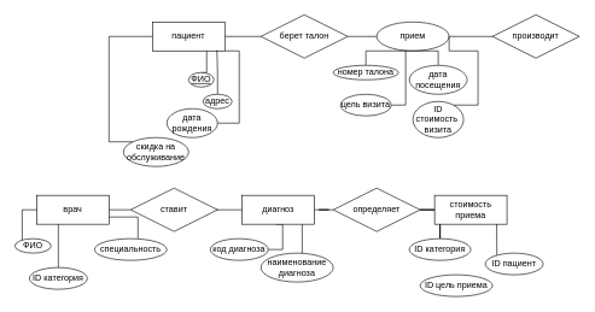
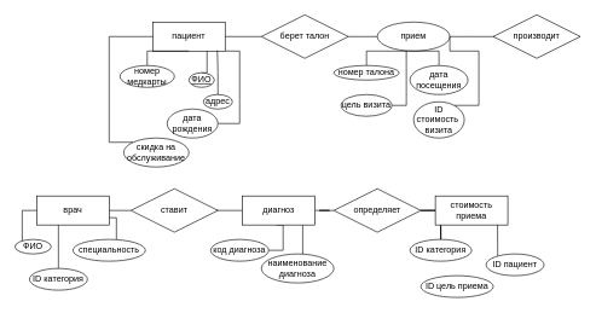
  <mxCell id="0" />
  <mxCell id="1" parent="0" />
  <mxCell id="2" style="edgeStyle=orthogonalEdgeStyle;rounded=0;orthogonalLoop=1;jettySize=auto;html=1;entryX=0;entryY=0.5;entryDx=0;entryDy=0;endArrow=none;endFill=0;" edge="1" parent="1" source="3" target="5"><mxGeometry relative="1" as="geometry" /></mxCell>
  <mxCell id="3" value="пациент" style="whiteSpace=wrap;html=1;align=center;" vertex="1" parent="1"><mxGeometry x="210" y="30" width="100" height="40" as="geometry" /></mxCell>
  <mxCell id="4" style="edgeStyle=orthogonalEdgeStyle;rounded=0;orthogonalLoop=1;jettySize=auto;html=1;endArrow=none;endFill=0;" edge="1" parent="1" source="5" target="17"><mxGeometry relative="1" as="geometry" /></mxCell>
  <mxCell id="5" value="берет талон" style="shape=rhombus;perimeter=rhombusPerimeter;whiteSpace=wrap;html=1;align=center;" vertex="1" parent="1"><mxGeometry x="360" y="20" width="120" height="60" as="geometry" /></mxCell>
+ <mxCell id="6" style="edgeStyle=orthogonalEdgeStyle;rounded=0;orthogonalLoop=1;jettySize=auto;html=1;endArrow=none;endFill=0;" edge="1" parent="1" source="7" target="3"><mxGeometry relative="1" as="geometry" /></mxCell>
+ <mxCell id="7" value="номер медкарты" style="ellipse;whiteSpace=wrap;html=1;align=center;" vertex="1" parent="1"><mxGeometry x="165" y="90" width="75" height="30" as="geometry" /></mxCell>
  <mxCell id="8" style="edgeStyle=orthogonalEdgeStyle;rounded=0;orthogonalLoop=1;jettySize=auto;html=1;exitX=0.5;exitY=0;exitDx=0;exitDy=0;entryX=0.75;entryY=1;entryDx=0;entryDy=0;endArrow=none;endFill=0;" edge="1" parent="1" source="9" target="3"><mxGeometry relative="1" as="geometry" /></mxCell>
  <mxCell id="9" value="ФИО" style="ellipse;whiteSpace=wrap;html=1;align=center;fontStyle=4;" vertex="1" parent="1"><mxGeometry x="260" y="100" width="35" height="20" as="geometry" /></mxCell>
  <mxCell id="10" style="edgeStyle=orthogonalEdgeStyle;rounded=0;orthogonalLoop=1;jettySize=auto;html=1;entryX=1;entryY=1;entryDx=0;entryDy=0;endArrow=none;endFill=0;" edge="1" parent="1" source="11" target="3"><mxGeometry relative="1" as="geometry"><Array as="points"><mxPoint x="330" y="170" /><mxPoint x="330" y="70" /></Array></mxGeometry></mxCell>
  <mxCell id="11" value="дата рождения" style="ellipse;whiteSpace=wrap;html=1;align=center;" vertex="1" parent="1"><mxGeometry x="230" y="150" width="70" height="40" as="geometry" /></mxCell>
  <mxCell id="12" style="edgeStyle=orthogonalEdgeStyle;rounded=0;orthogonalLoop=1;jettySize=auto;html=1;entryX=0.892;entryY=0.975;entryDx=0;entryDy=0;entryPerimeter=0;endArrow=none;endFill=0;" edge="1" parent="1" source="13" target="3"><mxGeometry relative="1" as="geometry" /></mxCell>
  <mxCell id="13" value="адрес" style="ellipse;whiteSpace=wrap;html=1;align=center;" vertex="1" parent="1"><mxGeometry x="280" y="130" width="40" height="20" as="geometry" /></mxCell>
  <mxCell id="14" style="edgeStyle=orthogonalEdgeStyle;rounded=0;orthogonalLoop=1;jettySize=auto;html=1;exitX=0;exitY=0;exitDx=0;exitDy=0;entryX=0;entryY=0.5;entryDx=0;entryDy=0;endArrow=none;endFill=0;" edge="1" parent="1" source="15" target="3"><mxGeometry relative="1" as="geometry"><Array as="points"><mxPoint x="150" y="196" /><mxPoint x="150" y="50" /></Array></mxGeometry></mxCell>
  <mxCell id="15" value="скидка на обслуживание" style="ellipse;whiteSpace=wrap;html=1;align=center;" vertex="1" parent="1"><mxGeometry x="170" y="190" width="90" height="40" as="geometry" /></mxCell>
  <mxCell id="16" style="edgeStyle=orthogonalEdgeStyle;rounded=0;orthogonalLoop=1;jettySize=auto;html=1;exitX=1;exitY=0.5;exitDx=0;exitDy=0;endArrow=none;endFill=0;" edge="1" parent="1" source="17"><mxGeometry relative="1" as="geometry"><mxPoint x="681" y="50" as="targetPoint" /></mxGeometry></mxCell>
  <mxCell id="17" value="прием" style="ellipse;whiteSpace=wrap;html=1;align=center;" vertex="1" parent="1"><mxGeometry x="520" y="30" width="100" height="40" as="geometry" /></mxCell>
  <mxCell id="18" style="edgeStyle=orthogonalEdgeStyle;rounded=0;orthogonalLoop=1;jettySize=auto;html=1;endArrow=none;endFill=0;" edge="1" parent="1" source="19" target="17"><mxGeometry relative="1" as="geometry" /></mxCell>
  <mxCell id="19" value="номер талона" style="ellipse;whiteSpace=wrap;html=1;align=center;" vertex="1" parent="1"><mxGeometry x="460" y="90" width="90" height="20" as="geometry" /></mxCell>
  <mxCell id="20" style="edgeStyle=orthogonalEdgeStyle;rounded=0;orthogonalLoop=1;jettySize=auto;html=1;endArrow=none;endFill=0;" edge="1" parent="1" source="21" target="17"><mxGeometry relative="1" as="geometry" /></mxCell>
  <mxCell id="21" value="дата посещения" style="ellipse;whiteSpace=wrap;html=1;align=center;" vertex="1" parent="1"><mxGeometry x="565" y="90" width="80" height="40" as="geometry" /></mxCell>
  <mxCell id="22" style="edgeStyle=orthogonalEdgeStyle;rounded=0;orthogonalLoop=1;jettySize=auto;html=1;endArrow=none;endFill=0;" edge="1" parent="1" source="23" target="17"><mxGeometry relative="1" as="geometry"><Array as="points"><mxPoint x="560" y="145" /></Array></mxGeometry></mxCell>
  <mxCell id="23" value="цель визита" style="ellipse;whiteSpace=wrap;html=1;align=center;" vertex="1" parent="1"><mxGeometry x="470" y="130" width="70" height="30" as="geometry" /></mxCell>
  <mxCell id="24" style="edgeStyle=orthogonalEdgeStyle;rounded=0;orthogonalLoop=1;jettySize=auto;html=1;entryX=1;entryY=0.5;entryDx=0;entryDy=0;endArrow=none;endFill=0;" edge="1" parent="1" source="25" target="17"><mxGeometry relative="1" as="geometry"><Array as="points"><mxPoint x="660" y="145" /><mxPoint x="660" y="70" /><mxPoint x="620" y="70" /></Array></mxGeometry></mxCell>
  <mxCell id="25" value="ID стоимость&amp;nbsp; визита" style="ellipse;whiteSpace=wrap;html=1;align=center;" vertex="1" parent="1"><mxGeometry x="570" y="140" width="70" height="50" as="geometry" /></mxCell>
  <mxCell id="26" style="edgeStyle=orthogonalEdgeStyle;rounded=0;orthogonalLoop=1;jettySize=auto;html=1;entryX=0;entryY=0.5;entryDx=0;entryDy=0;endArrow=none;endFill=0;" edge="1" parent="1"><mxGeometry relative="1" as="geometry"><mxPoint x="270" y="290" as="sourcePoint" /><mxPoint x="334" y="290" as="targetPoint" /></mxGeometry></mxCell>
  <mxCell id="27" style="edgeStyle=orthogonalEdgeStyle;rounded=0;orthogonalLoop=1;jettySize=auto;html=1;endArrow=none;endFill=0;" edge="1" parent="1" source="28"><mxGeometry relative="1" as="geometry"><mxPoint x="380.5" y="305" as="targetPoint" /></mxGeometry></mxCell>
  <mxCell id="28" value="код диагноза" style="ellipse;whiteSpace=wrap;html=1;align=center;" vertex="1" parent="1"><mxGeometry x="290" y="330" width="80" height="30" as="geometry" /></mxCell>
  <mxCell id="29" style="edgeStyle=orthogonalEdgeStyle;rounded=0;orthogonalLoop=1;jettySize=auto;html=1;endArrow=none;endFill=0;" edge="1" parent="1" source="30"><mxGeometry relative="1" as="geometry"><mxPoint x="417" y="310" as="targetPoint" /><Array as="points"><mxPoint x="417" y="340" /><mxPoint x="417" y="340" /></Array></mxGeometry></mxCell>
  <mxCell id="30" value="наименование диагноза" style="ellipse;whiteSpace=wrap;html=1;align=center;" vertex="1" parent="1"><mxGeometry x="360" y="350" width="100" height="40" as="geometry" /></mxCell>
  <mxCell id="31" style="edgeStyle=orthogonalEdgeStyle;rounded=0;orthogonalLoop=1;jettySize=auto;html=1;entryX=0;entryY=0.5;entryDx=0;entryDy=0;endArrow=none;endFill=0;" edge="1" parent="1" source="32" target="35"><mxGeometry relative="1" as="geometry" /></mxCell>
  <mxCell id="32" value="диагноз" style="whiteSpace=wrap;html=1;align=center;" vertex="1" parent="1"><mxGeometry x="334" y="270" width="100" height="40" as="geometry" /></mxCell>
  <mxCell id="33" value="стоимость приема" style="whiteSpace=wrap;html=1;align=center;" vertex="1" parent="1"><mxGeometry x="600" y="270" width="100" height="40" as="geometry" /></mxCell>
  <mxCell id="34" style="edgeStyle=orthogonalEdgeStyle;rounded=0;orthogonalLoop=1;jettySize=auto;html=1;entryX=0;entryY=0.5;entryDx=0;entryDy=0;endArrow=none;endFill=0;" edge="1" parent="1" source="35" target="33"><mxGeometry relative="1" as="geometry" /></mxCell>
  <mxCell id="35" value="определяет" style="shape=rhombus;perimeter=rhombusPerimeter;whiteSpace=wrap;html=1;align=center;" vertex="1" parent="1"><mxGeometry x="460" y="260" width="120" height="60" as="geometry" /></mxCell>
  <mxCell id="36" style="edgeStyle=orthogonalEdgeStyle;rounded=0;orthogonalLoop=1;jettySize=auto;html=1;entryX=0.075;entryY=1.058;entryDx=0;entryDy=0;entryPerimeter=0;endArrow=none;endFill=0;" edge="1" parent="1" source="37" target="33"><mxGeometry relative="1" as="geometry" /></mxCell>
  <mxCell id="37" value="ID категория" style="ellipse;whiteSpace=wrap;html=1;align=center;" vertex="1" parent="1"><mxGeometry x="565" y="330" width="85" height="30" as="geometry" /></mxCell>
  <mxCell id="38" value="ID цель приема" style="ellipse;whiteSpace=wrap;html=1;align=center;" vertex="1" parent="1"><mxGeometry x="580" y="380" width="100" height="30" as="geometry" /></mxCell>
  <mxCell id="39" style="edgeStyle=orthogonalEdgeStyle;rounded=0;orthogonalLoop=1;jettySize=auto;html=1;entryX=0.858;entryY=0.996;entryDx=0;entryDy=0;entryPerimeter=0;endArrow=none;endFill=0;" edge="1" parent="1" source="40" target="33"><mxGeometry relative="1" as="geometry"><Array as="points"><mxPoint x="686" y="340" /><mxPoint x="686" y="340" /></Array></mxGeometry></mxCell>
  <mxCell id="40" value="ID пациент" style="ellipse;whiteSpace=wrap;html=1;align=center;" vertex="1" parent="1"><mxGeometry x="670" y="350" width="80" height="30" as="geometry" /></mxCell>
  <mxCell id="41" value="производит" style="shape=rhombus;perimeter=rhombusPerimeter;whiteSpace=wrap;html=1;align=center;" vertex="1" parent="1"><mxGeometry x="680" y="20" width="120" height="60" as="geometry" /></mxCell>
  <mxCell id="42" style="edgeStyle=orthogonalEdgeStyle;rounded=0;orthogonalLoop=1;jettySize=auto;html=1;exitX=1;exitY=0.5;exitDx=0;exitDy=0;entryX=0;entryY=0.5;entryDx=0;entryDy=0;endArrow=none;endFill=0;" edge="1" parent="1" source="44" target="45"><mxGeometry relative="1" as="geometry" /></mxCell>
  <mxCell id="43" style="edgeStyle=orthogonalEdgeStyle;rounded=0;orthogonalLoop=1;jettySize=auto;html=1;exitX=1;exitY=0.75;exitDx=0;exitDy=0;entryX=0.6;entryY=0;entryDx=0;entryDy=0;entryPerimeter=0;endArrow=none;endFill=0;" edge="1" parent="1" source="44" target="48"><mxGeometry relative="1" as="geometry" /></mxCell>
  <mxCell id="44" value="врач" style="whiteSpace=wrap;html=1;align=center;" vertex="1" parent="1"><mxGeometry x="50" y="270" width="100" height="40" as="geometry" /></mxCell>
  <mxCell id="45" value="ставит" style="shape=rhombus;perimeter=rhombusPerimeter;whiteSpace=wrap;html=1;align=center;" vertex="1" parent="1"><mxGeometry x="180" y="260" width="120" height="60" as="geometry" /></mxCell>
  <mxCell id="46" style="edgeStyle=orthogonalEdgeStyle;rounded=0;orthogonalLoop=1;jettySize=auto;html=1;entryX=0;entryY=0.5;entryDx=0;entryDy=0;endArrow=none;endFill=0;" edge="1" parent="1" source="47" target="44"><mxGeometry relative="1" as="geometry"><Array as="points"><mxPoint x="30" y="290" /></Array></mxGeometry></mxCell>
  <mxCell id="47" value="ФИО" style="ellipse;whiteSpace=wrap;html=1;align=center;" vertex="1" parent="1"><mxGeometry y="330" width="50" height="20" as="geometry" x="20" /></mxCell>
- <mxCell id="48" value="специальность" style="ellipse;whiteSpace=wrap;html=1;align=center;" vertex="1" parent="1"><mxGeometry x="130" y="330" width="100" height="30" as="geometry" /></mxCell>
+ <mxCell id="48" value="специальность" style="ellipse;whiteSpace=wrap;html=1;align=center;" vertex="1" parent="1"><mxGeometry x="100" y="330" width="100" height="30" as="geometry" /></mxCell>
  <mxCell id="49" style="edgeStyle=orthogonalEdgeStyle;rounded=0;orthogonalLoop=1;jettySize=auto;html=1;endArrow=none;endFill=0;" edge="1" parent="1" source="50" target="44"><mxGeometry relative="1" as="geometry"><Array as="points"><mxPoint x="80" y="320" /><mxPoint x="80" y="320" /></Array></mxGeometry></mxCell>
  <mxCell id="50" value="ID категория" style="ellipse;whiteSpace=wrap;html=1;align=center;" vertex="1" parent="1"><mxGeometry x="40" y="370" width="80" height="30" as="geometry" /></mxCell>
